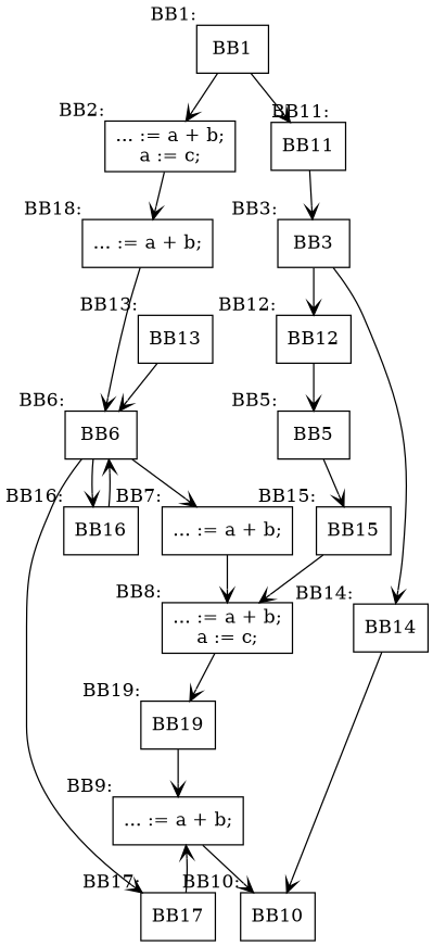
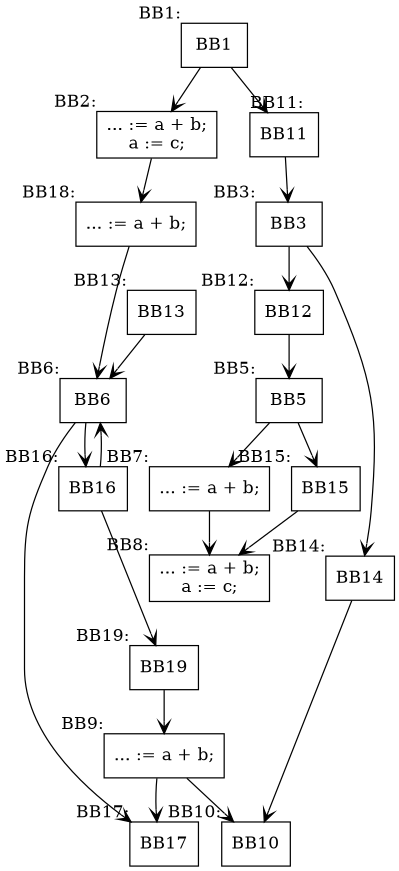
  digraph {
    node [shape=box]
    edge [arrowhead=open]
    BB1 [xlabel="BB1:"]
    n2 [label="... := a + b;\na := c;\n" xlabel="BB2:"]
    BB11 [xlabel="BB11:"]
    n4 [label="... := a + b;\n" xlabel="BB18:"]
    BB3 [xlabel="BB3:"]
    BB6 [xlabel="BB6:"]
    BB12 [xlabel="BB12:"]
    BB14 [xlabel="BB14:"]
    BB5 [xlabel="BB5:"]
    BB13 [xlabel="BB13:"]
    BB10 [xlabel="BB10:"]
    BB15 [xlabel="BB15:"]
    n13 [label="... := a + b;\na := c;\n" xlabel="BB8:"]
    n14 [label="... := a + b;\n" xlabel="BB7:"]
    BB16 [xlabel="BB16:"]
    BB17 [xlabel="BB17:"]
    n17 [label="... := a + b;\n" xlabel="BB9:"]
    BB19 [xlabel="BB19:"]
    BB1 -> n2
    BB1 -> BB11
    n2 -> n4
    BB11 -> BB3
    n4 -> BB6
    BB3 -> BB12
    BB3 -> BB14
-   BB6 -> n14
+   BB5 -> n14
    BB6 -> BB16
    BB6 -> BB17
    BB12 -> BB5
    BB14 -> BB10
    BB5 -> BB15
    BB13 -> BB6
    BB15 -> n13
-   n13 -> BB19
+   BB16 -> BB19
    n14 -> n13
    BB16 -> BB6
-   BB17 -> n17
+   n17 -> BB17
    n17 -> BB10
    BB19 -> n17
  }
